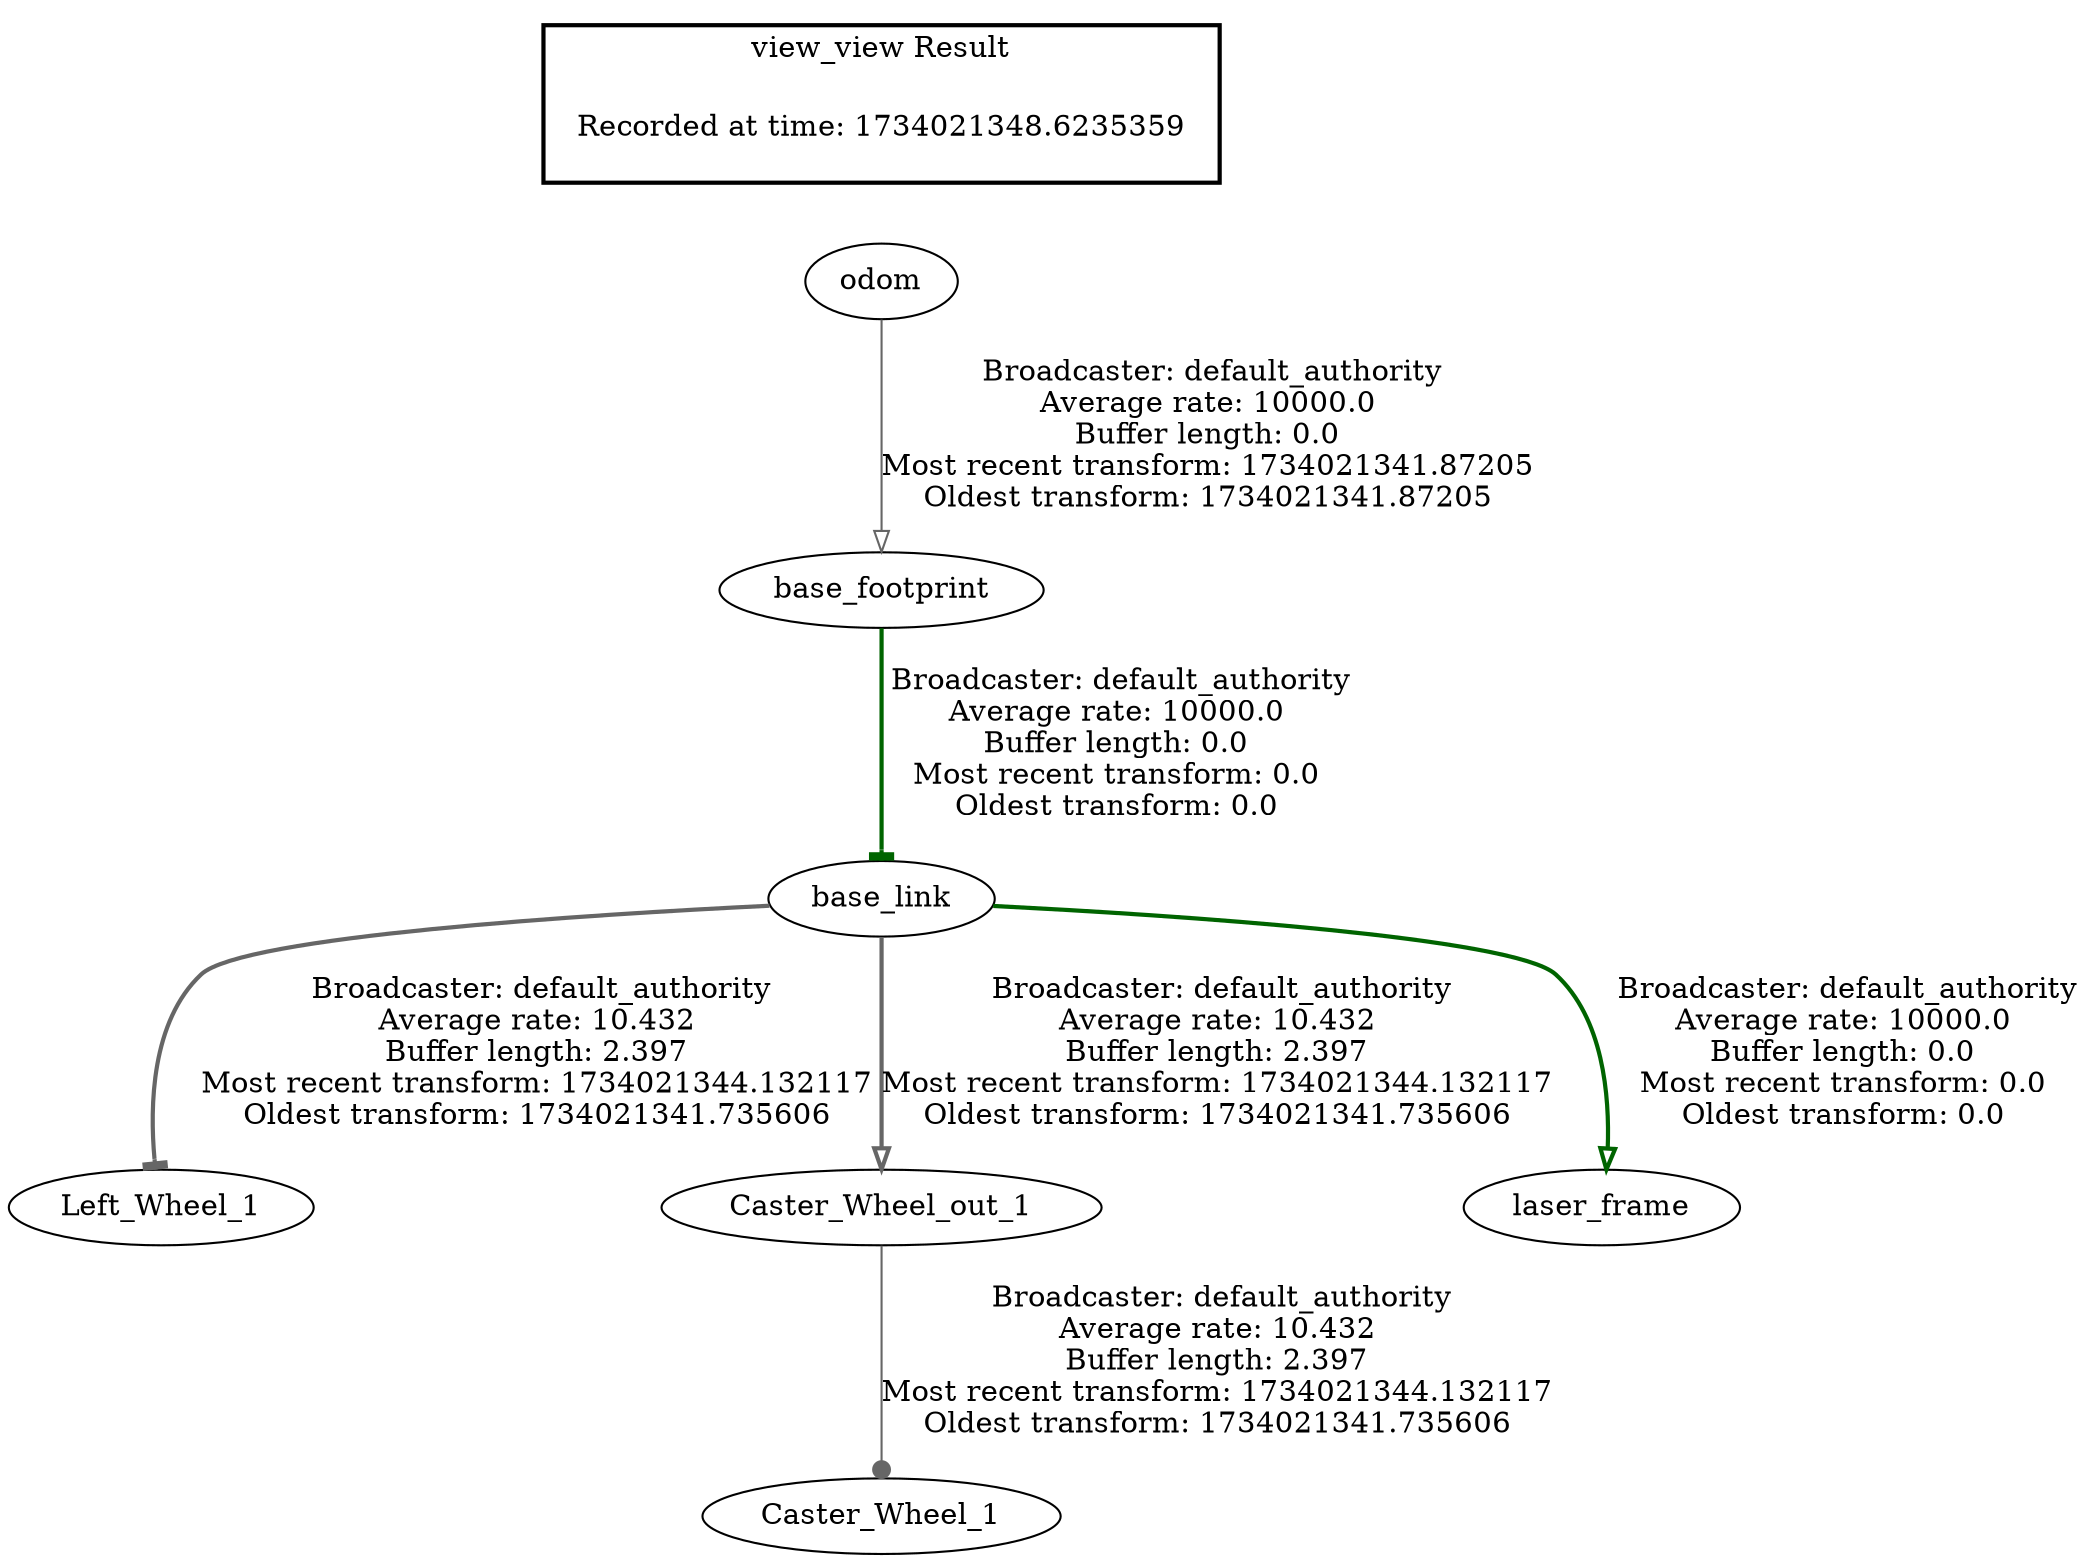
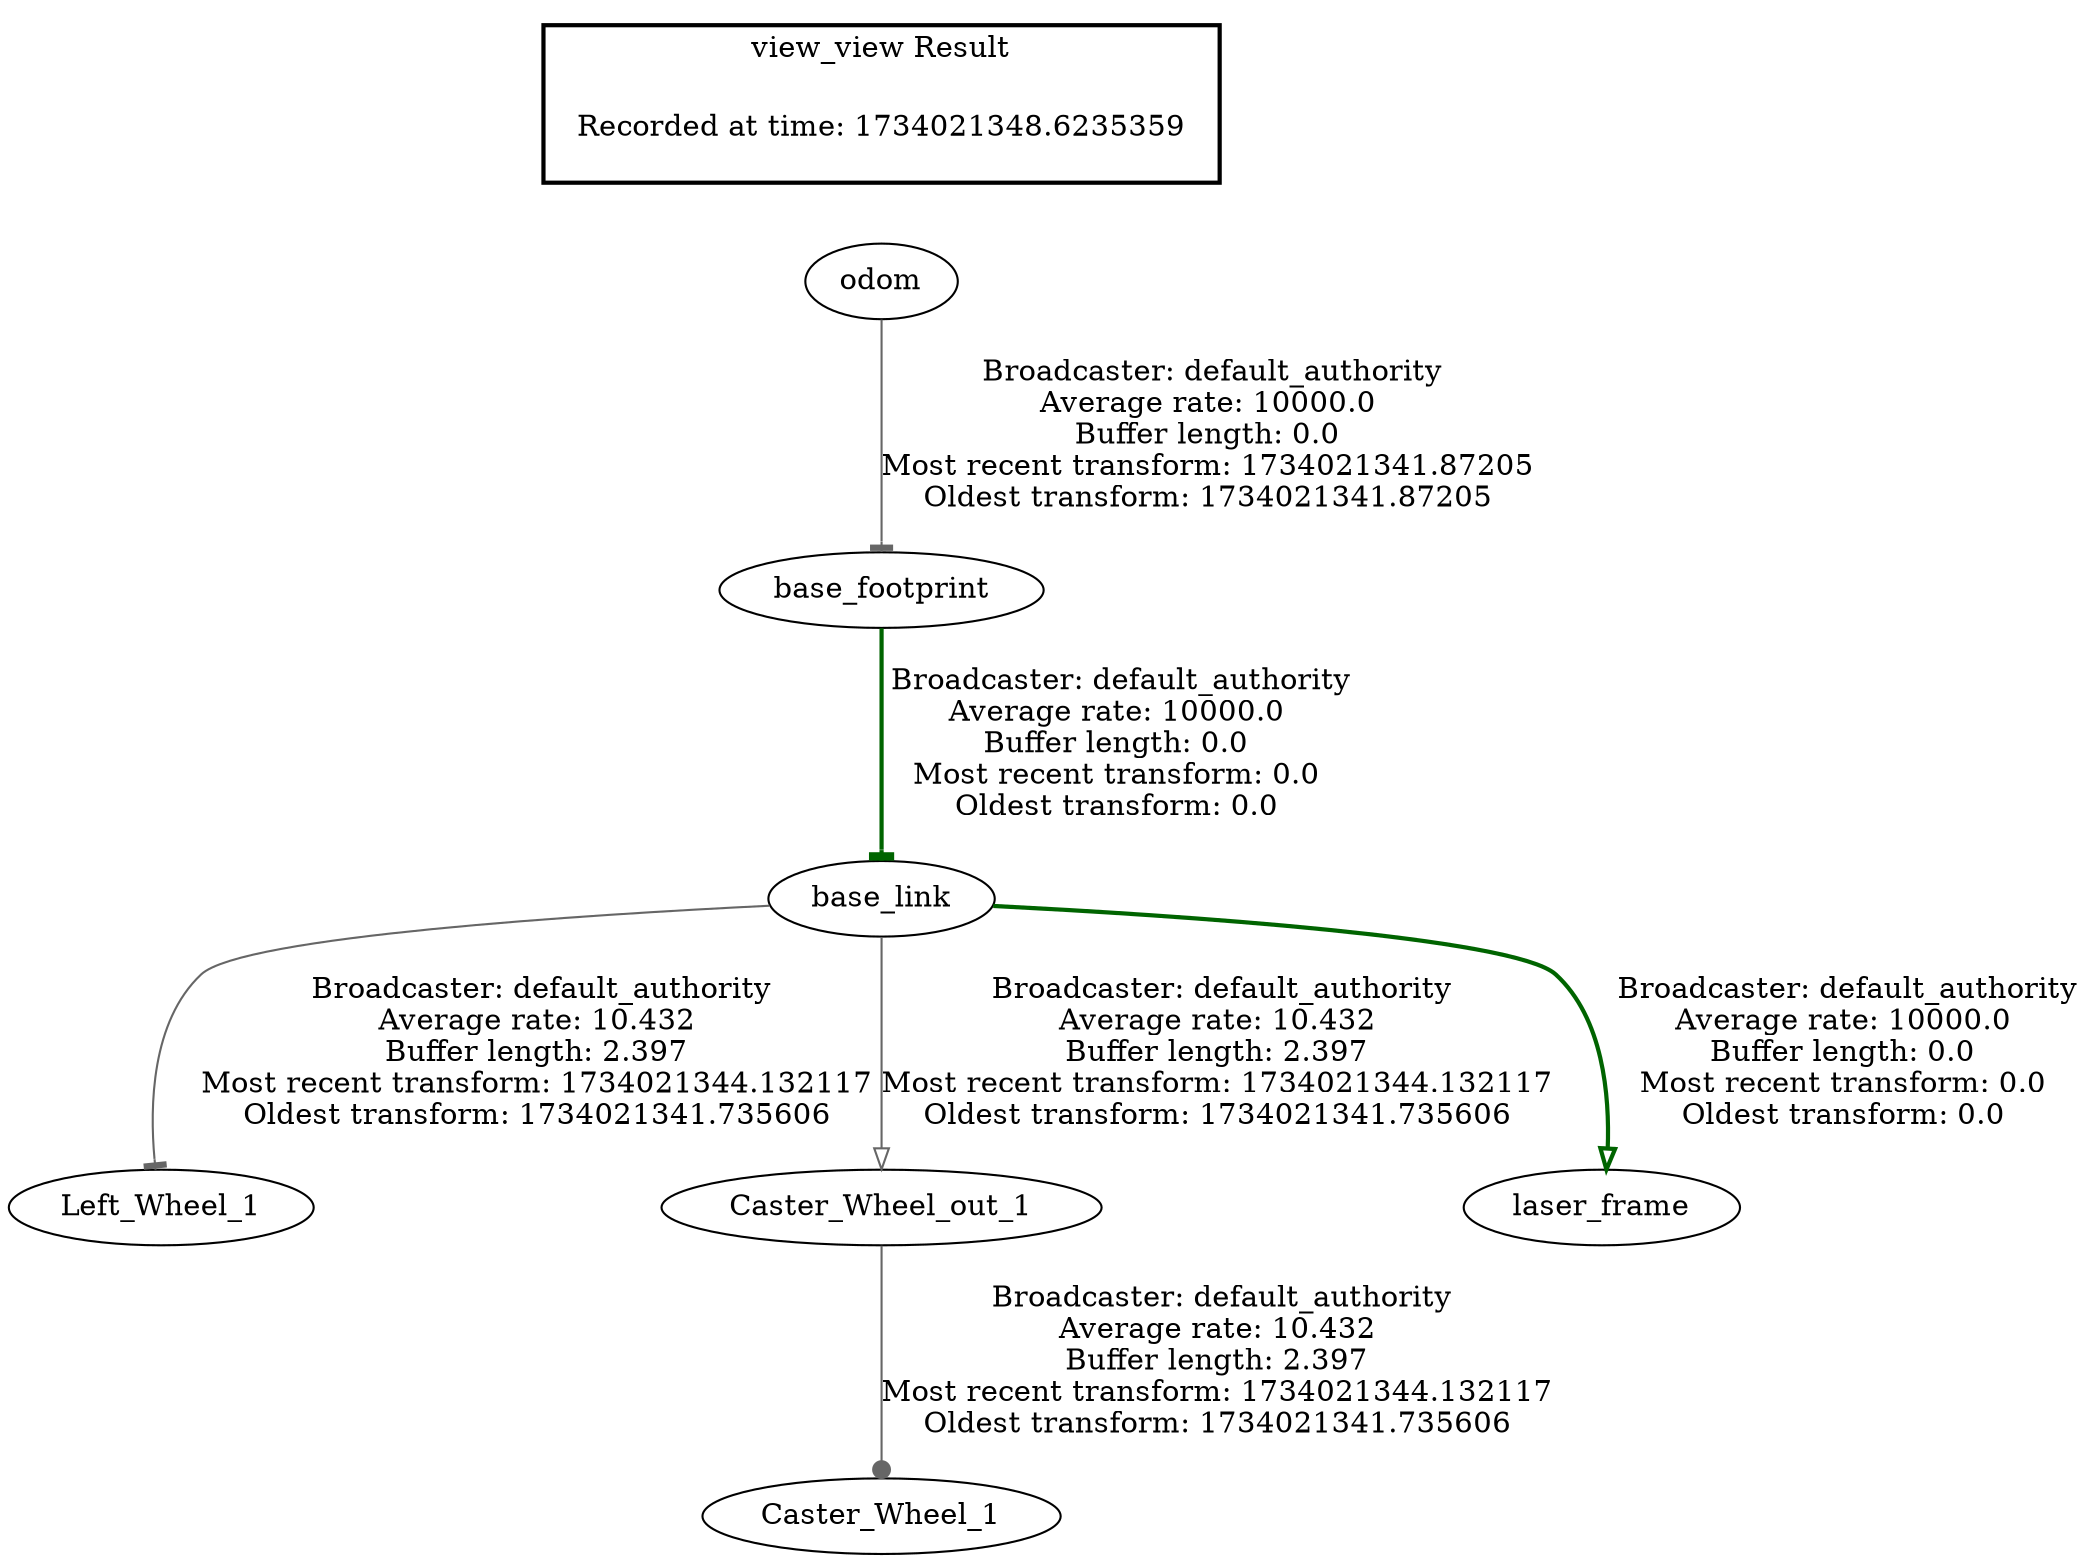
  digraph {
    edge [style=solid arrowhead=tee color=gray40]
    "Recorded at time: 1734021348.6235359" [shape=plaintext]
    odom
    base_footprint
    base_link
    Left_Wheel_1
    Caster_Wheel_out_1
    laser_frame
    Caster_Wheel_1
    subgraph cluster_1 {
      color=black
      label="view_view Result"
      style=bold
      "Recorded at time: 1734021348.6235359"
    }
    "Recorded at time: 1734021348.6235359" -> odom [style=invis arrowhead="" color=""]
-   odom -> base_footprint [arrowhead=onormal label=" Broadcaster: default_authority\nAverage rate: 10000.0\nBuffer length: 0.0\nMost recent transform: 1734021341.87205\nOldest transform: 1734021341.87205\n"]
+   odom -> base_footprint [label=" Broadcaster: default_authority\nAverage rate: 10000.0\nBuffer length: 0.0\nMost recent transform: 1734021341.87205\nOldest transform: 1734021341.87205\n"]
    base_footprint -> base_link [color=darkgreen label=" Broadcaster: default_authority\nAverage rate: 10000.0\nBuffer length: 0.0\nMost recent transform: 0.0\nOldest transform: 0.0\n" style=bold]
-   base_link -> Left_Wheel_1 [label=" Broadcaster: default_authority\nAverage rate: 10.432\nBuffer length: 2.397\nMost recent transform: 1734021344.132117\nOldest transform: 1734021341.735606\n" style=bold]
-   base_link -> Caster_Wheel_out_1 [arrowhead=onormal label=" Broadcaster: default_authority\nAverage rate: 10.432\nBuffer length: 2.397\nMost recent transform: 1734021344.132117\nOldest transform: 1734021341.735606\n" style=bold]
+   base_link -> Left_Wheel_1 [label=" Broadcaster: default_authority\nAverage rate: 10.432\nBuffer length: 2.397\nMost recent transform: 1734021344.132117\nOldest transform: 1734021341.735606\n"]
+   base_link -> Caster_Wheel_out_1 [arrowhead=onormal label=" Broadcaster: default_authority\nAverage rate: 10.432\nBuffer length: 2.397\nMost recent transform: 1734021344.132117\nOldest transform: 1734021341.735606\n"]
    base_link -> laser_frame [arrowhead=onormal color=darkgreen label=" Broadcaster: default_authority\nAverage rate: 10000.0\nBuffer length: 0.0\nMost recent transform: 0.0\nOldest transform: 0.0\n" style=bold]
    Caster_Wheel_out_1 -> Caster_Wheel_1 [arrowhead=dot label=" Broadcaster: default_authority\nAverage rate: 10.432\nBuffer length: 2.397\nMost recent transform: 1734021344.132117\nOldest transform: 1734021341.735606\n"]
  }
